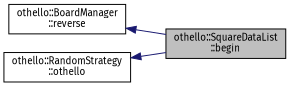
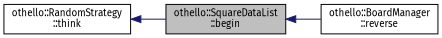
  digraph {
    fontname="Fira Sans"
    rankdir=LR
    node [color=black fillcolor=white fontname="Fira Sans" fontsize=10 shape=record style=filled]
    edge [color=midnightblue dir=back fontname="Fira Sans" fontsize=10 labelfontname=Helvetica labelfontsize=10 style=solid]
    n1 [fillcolor=grey75 fontcolor=black height=0.2 label="othello::SquareDataList\l::begin" width=0.4]
    n2 [height=0.2 label="othello::BoardManager\l::reverse" width=0.4]
-   n3 [height=0.2 label="othello::RandomStrategy\l::othello" width=0.4]
-   n2 -> n1
+   n3 [height=0.2 label="othello::RandomStrategy\l::think" width=0.4]
+   n1 -> n2
    n3 -> n1
  }
